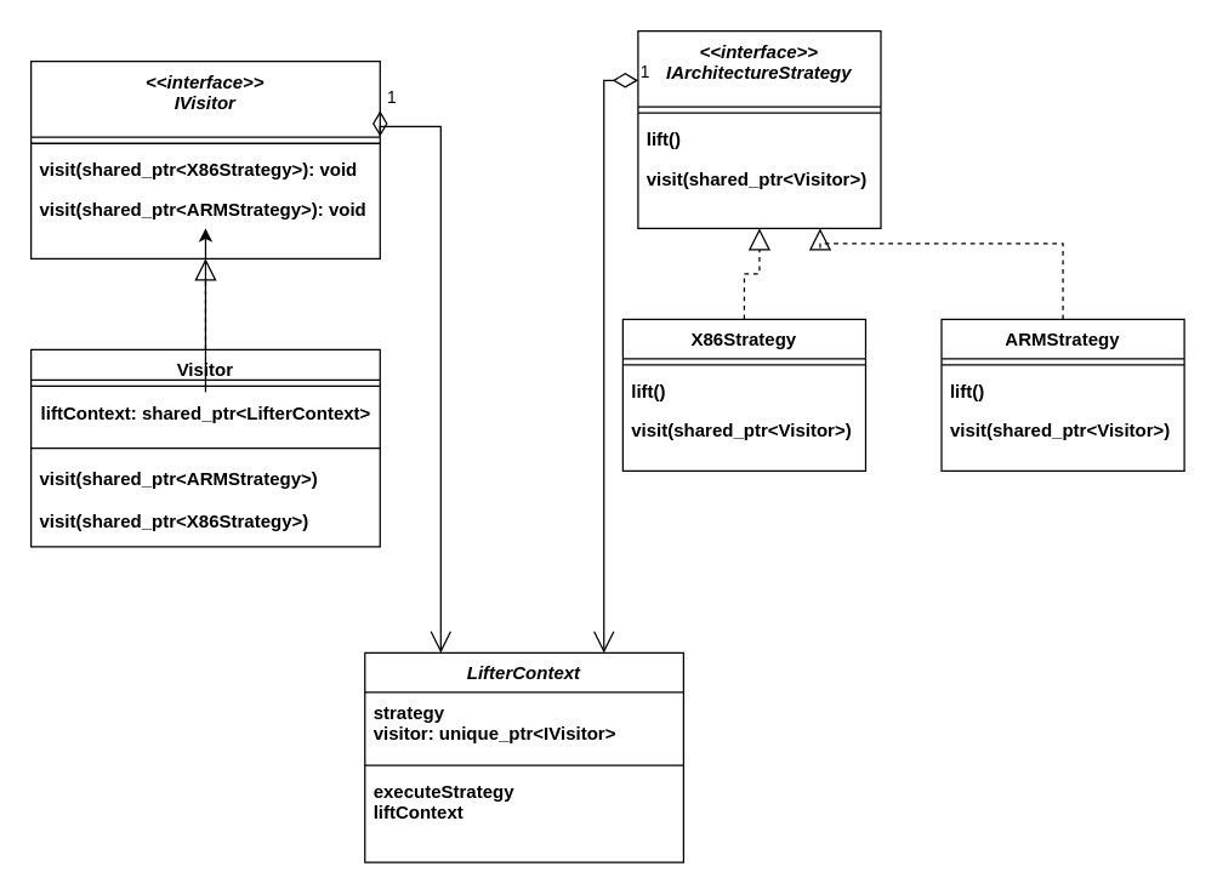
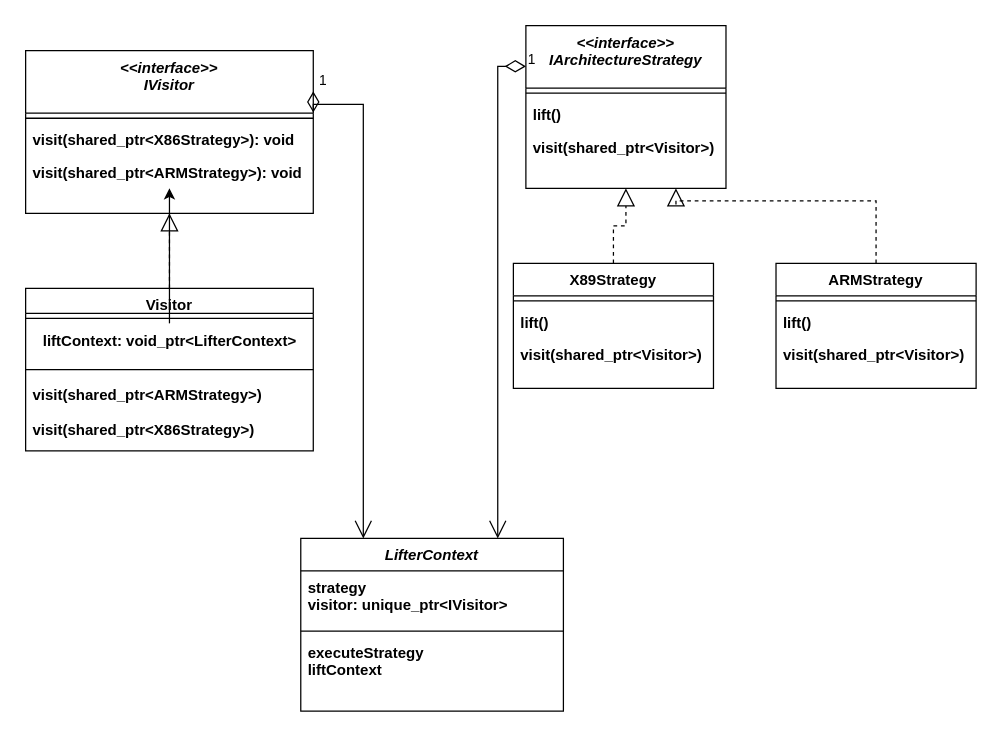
  <mxCell id="0" />
  <mxCell id="1" parent="0" />
  <mxCell id="2" value="LifterContext" style="swimlane;fontStyle=3;align=center;verticalAlign=top;childLayout=stackLayout;horizontal=1;startSize=26;horizontalStack=0;resizeParent=1;resizeLast=0;collapsible=1;marginBottom=0;rounded=0;shadow=0;strokeWidth=1;" parent="1" vertex="1"><mxGeometry x="240" y="430" width="210" height="138" as="geometry"><mxRectangle x="230" y="140" width="160" height="26" as="alternateBounds" /></mxGeometry></mxCell>
  <mxCell id="3" value="strategy&#10;visitor: unique_ptr&lt;IVisitor&gt;" style="text;align=left;verticalAlign=top;spacingLeft=4;spacingRight=4;overflow=hidden;rotatable=0;points=[[0,0.5],[1,0.5]];portConstraint=eastwest;fontStyle=1" parent="2" vertex="1"><mxGeometry y="26" width="210" height="44" as="geometry" /></mxCell>
  <mxCell id="4" value="" style="line;html=1;strokeWidth=1;align=left;verticalAlign=middle;spacingTop=-1;spacingLeft=3;spacingRight=3;rotatable=0;labelPosition=right;points=[];portConstraint=eastwest;" parent="2" vertex="1"><mxGeometry y="70" width="210" height="8" as="geometry" /></mxCell>
  <mxCell id="5" value="executeStrategy&#10;liftContext" style="text;align=left;verticalAlign=top;spacingLeft=4;spacingRight=4;overflow=hidden;rotatable=0;points=[[0,0.5],[1,0.5]];portConstraint=eastwest;fontStyle=1" parent="2" vertex="1"><mxGeometry y="78" width="210" height="52" as="geometry" /></mxCell>
  <mxCell id="6" value="&lt;&lt;interface&gt;&gt;&#10;IArchitectureStrategy" style="swimlane;fontStyle=3;align=center;verticalAlign=top;childLayout=stackLayout;horizontal=1;startSize=50;horizontalStack=0;resizeParent=1;resizeLast=0;collapsible=1;marginBottom=0;rounded=0;shadow=0;strokeWidth=1;" parent="1" vertex="1"><mxGeometry x="420" y="20" width="160" height="130" as="geometry"><mxRectangle x="550" y="140" width="160" height="26" as="alternateBounds" /></mxGeometry></mxCell>
  <mxCell id="7" value="" style="line;html=1;strokeWidth=1;align=left;verticalAlign=middle;spacingTop=-1;spacingLeft=3;spacingRight=3;rotatable=0;labelPosition=right;points=[];portConstraint=eastwest;" parent="6" vertex="1"><mxGeometry y="50" width="160" height="8" as="geometry" /></mxCell>
  <mxCell id="8" value="lift()" style="text;align=left;verticalAlign=top;spacingLeft=4;spacingRight=4;overflow=hidden;rotatable=0;points=[[0,0.5],[1,0.5]];portConstraint=eastwest;fontStyle=1" parent="6" vertex="1"><mxGeometry y="58" width="160" height="26" as="geometry" /></mxCell>
  <mxCell id="9" value="visit(shared_ptr&lt;Visitor&gt;)" style="text;align=left;verticalAlign=top;spacingLeft=4;spacingRight=4;overflow=hidden;rotatable=0;points=[[0,0.5],[1,0.5]];portConstraint=eastwest;fontStyle=1" parent="6" vertex="1"><mxGeometry y="84" width="160" height="26" as="geometry" /></mxCell>
- <mxCell id="10" value="X86Strategy" style="swimlane;fontStyle=1;align=center;verticalAlign=top;childLayout=stackLayout;horizontal=1;startSize=26;horizontalStack=0;resizeParent=1;resizeLast=0;collapsible=1;marginBottom=0;rounded=0;shadow=0;strokeWidth=1;" vertex="1" parent="1"><mxGeometry x="410" y="210" width="160" height="100" as="geometry"><mxRectangle x="340" y="380" width="170" height="26" as="alternateBounds" /></mxGeometry></mxCell>
+ <mxCell id="10" value="X89Strategy" style="swimlane;fontStyle=1;align=center;verticalAlign=top;childLayout=stackLayout;horizontal=1;startSize=26;horizontalStack=0;resizeParent=1;resizeLast=0;collapsible=1;marginBottom=0;rounded=0;shadow=0;strokeWidth=1;" vertex="1" parent="1"><mxGeometry x="410" y="210" width="160" height="100" as="geometry"><mxRectangle x="340" y="380" width="170" height="26" as="alternateBounds" /></mxGeometry></mxCell>
  <mxCell id="11" value="" style="line;html=1;strokeWidth=1;align=left;verticalAlign=middle;spacingTop=-1;spacingLeft=3;spacingRight=3;rotatable=0;labelPosition=right;points=[];portConstraint=eastwest;" vertex="1" parent="10"><mxGeometry y="26" width="160" height="8" as="geometry" /></mxCell>
  <mxCell id="12" value="lift()" style="text;align=left;verticalAlign=top;spacingLeft=4;spacingRight=4;overflow=hidden;rotatable=0;points=[[0,0.5],[1,0.5]];portConstraint=eastwest;fontStyle=1" vertex="1" parent="10"><mxGeometry y="34" width="160" height="26" as="geometry" /></mxCell>
  <mxCell id="13" value="visit(shared_ptr&lt;Visitor&gt;)" style="text;align=left;verticalAlign=top;spacingLeft=4;spacingRight=4;overflow=hidden;rotatable=0;points=[[0,0.5],[1,0.5]];portConstraint=eastwest;fontStyle=1" vertex="1" parent="10"><mxGeometry y="60" width="160" height="26" as="geometry" /></mxCell>
  <mxCell id="14" value="ARMStrategy" style="swimlane;fontStyle=1;align=center;verticalAlign=top;childLayout=stackLayout;horizontal=1;startSize=26;horizontalStack=0;resizeParent=1;resizeLast=0;collapsible=1;marginBottom=0;rounded=0;shadow=0;strokeWidth=1;" vertex="1" parent="1"><mxGeometry x="620" y="210" width="160" height="100" as="geometry"><mxRectangle x="340" y="380" width="170" height="26" as="alternateBounds" /></mxGeometry></mxCell>
  <mxCell id="15" value="" style="line;html=1;strokeWidth=1;align=left;verticalAlign=middle;spacingTop=-1;spacingLeft=3;spacingRight=3;rotatable=0;labelPosition=right;points=[];portConstraint=eastwest;" vertex="1" parent="14"><mxGeometry y="26" width="160" height="8" as="geometry" /></mxCell>
  <mxCell id="16" value="lift()" style="text;align=left;verticalAlign=top;spacingLeft=4;spacingRight=4;overflow=hidden;rotatable=0;points=[[0,0.5],[1,0.5]];portConstraint=eastwest;fontStyle=1" vertex="1" parent="14"><mxGeometry y="34" width="160" height="26" as="geometry" /></mxCell>
  <mxCell id="17" value="visit(shared_ptr&lt;Visitor&gt;)" style="text;align=left;verticalAlign=top;spacingLeft=4;spacingRight=4;overflow=hidden;rotatable=0;points=[[0,0.5],[1,0.5]];portConstraint=eastwest;fontStyle=1" vertex="1" parent="14"><mxGeometry y="60" width="160" height="26" as="geometry" /></mxCell>
  <mxCell id="18" value="" style="endArrow=block;dashed=1;endFill=0;endSize=12;html=1;entryX=0.5;entryY=1;entryDx=0;entryDy=0;exitX=0.5;exitY=0;exitDx=0;exitDy=0;rounded=0;edgeStyle=elbowEdgeStyle;elbow=vertical;" edge="1" parent="1" source="10" target="6"><mxGeometry width="160" relative="1" as="geometry"><mxPoint x="660" y="400" as="sourcePoint" /><mxPoint x="820" y="400" as="targetPoint" /></mxGeometry></mxCell>
  <mxCell id="19" value="" style="endArrow=block;dashed=1;endFill=0;endSize=12;html=1;exitX=0.5;exitY=0;exitDx=0;exitDy=0;rounded=0;edgeStyle=elbowEdgeStyle;elbow=vertical;entryX=0.75;entryY=1;entryDx=0;entryDy=0;" edge="1" parent="1" source="14" target="6"><mxGeometry width="160" relative="1" as="geometry"><mxPoint x="650" y="230" as="sourcePoint" /><mxPoint x="560" y="120" as="targetPoint" /><Array as="points"><mxPoint x="520" y="160" /><mxPoint x="590" y="140" /><mxPoint x="600" y="120" /><mxPoint x="600" y="120" /></Array></mxGeometry></mxCell>
  <mxCell id="20" value="&lt;&lt;interface&gt;&gt;&#10;IVisitor" style="swimlane;fontStyle=3;align=center;verticalAlign=top;childLayout=stackLayout;horizontal=1;startSize=50;horizontalStack=0;resizeParent=1;resizeLast=0;collapsible=1;marginBottom=0;rounded=0;shadow=0;strokeWidth=1;" vertex="1" parent="1"><mxGeometry x="20" y="40" width="230" height="130" as="geometry"><mxRectangle x="550" y="140" width="160" height="26" as="alternateBounds" /></mxGeometry></mxCell>
  <mxCell id="21" value="" style="line;html=1;strokeWidth=1;align=left;verticalAlign=middle;spacingTop=-1;spacingLeft=3;spacingRight=3;rotatable=0;labelPosition=right;points=[];portConstraint=eastwest;" vertex="1" parent="20"><mxGeometry y="50" width="230" height="8" as="geometry" /></mxCell>
  <mxCell id="22" value="visit(shared_ptr&lt;X86Strategy&gt;): void" style="text;align=left;verticalAlign=top;spacingLeft=4;spacingRight=4;overflow=hidden;rotatable=0;points=[[0,0.5],[1,0.5]];portConstraint=eastwest;fontStyle=1" vertex="1" parent="20"><mxGeometry y="58" width="230" height="26" as="geometry" /></mxCell>
  <mxCell id="23" value="visit(shared_ptr&lt;ARMStrategy&gt;): void" style="text;align=left;verticalAlign=top;spacingLeft=4;spacingRight=4;overflow=hidden;rotatable=0;points=[[0,0.5],[1,0.5]];portConstraint=eastwest;fontStyle=1" vertex="1" parent="20"><mxGeometry y="84" width="230" height="26" as="geometry" /></mxCell>
  <mxCell id="24" value="Visitor" style="swimlane;fontStyle=1;align=center;verticalAlign=top;childLayout=stackLayout;horizontal=1;startSize=20;horizontalStack=0;resizeParent=1;resizeLast=0;collapsible=1;marginBottom=0;rounded=0;shadow=0;strokeWidth=1;" vertex="1" parent="1"><mxGeometry x="20" y="230" width="230" height="130" as="geometry"><mxRectangle x="340" y="380" width="170" height="26" as="alternateBounds" /></mxGeometry></mxCell>
  <mxCell id="25" value="" style="line;html=1;strokeWidth=1;align=left;verticalAlign=middle;spacingTop=-1;spacingLeft=3;spacingRight=3;rotatable=0;labelPosition=right;points=[];portConstraint=eastwest;" vertex="1" parent="24"><mxGeometry y="20" width="230" height="8" as="geometry" /></mxCell>
- <mxCell id="26" value="&lt;b&gt;liftContext: shared_ptr&amp;lt;LifterContext&amp;gt;&lt;/b&gt;" style="text;html=1;align=center;verticalAlign=middle;resizable=0;points=[];autosize=1;strokeColor=none;fillColor=none;" vertex="1" parent="24"><mxGeometry y="28" width="230" height="30" as="geometry" /></mxCell>
+ <mxCell id="26" value="&lt;b&gt;liftContext: void_ptr&amp;lt;LifterContext&amp;gt;&lt;/b&gt;" style="text;html=1;align=center;verticalAlign=middle;resizable=0;points=[];autosize=1;strokeColor=none;fillColor=none;" vertex="1" parent="24"><mxGeometry y="28" width="230" height="30" as="geometry" /></mxCell>
  <mxCell id="27" value="" style="line;html=1;strokeWidth=1;align=left;verticalAlign=middle;spacingTop=-1;spacingLeft=3;spacingRight=3;rotatable=0;labelPosition=right;points=[];portConstraint=eastwest;" vertex="1" parent="24"><mxGeometry y="58" width="230" height="14" as="geometry" /></mxCell>
  <mxCell id="28" value="visit(shared_ptr&lt;ARMStrategy&gt;)" style="text;align=left;verticalAlign=top;spacingLeft=4;spacingRight=4;overflow=hidden;rotatable=0;points=[[0,0.5],[1,0.5]];portConstraint=eastwest;fontStyle=1" vertex="1" parent="24"><mxGeometry y="72" width="230" height="28" as="geometry" /></mxCell>
  <mxCell id="29" value="visit(shared_ptr&lt;X86Strategy&gt;)&#10;" style="text;align=left;verticalAlign=top;spacingLeft=4;spacingRight=4;overflow=hidden;rotatable=0;points=[[0,0.5],[1,0.5]];portConstraint=eastwest;fontStyle=1" vertex="1" parent="24"><mxGeometry y="100" width="230" height="26" as="geometry" /></mxCell>
  <mxCell id="30" value="" style="endArrow=block;dashed=1;endFill=0;endSize=12;html=1;entryX=0.5;entryY=1;entryDx=0;entryDy=0;exitX=0.5;exitY=0;exitDx=0;exitDy=0;rounded=0;edgeStyle=elbowEdgeStyle;elbow=vertical;" edge="1" parent="1" source="24" target="20"><mxGeometry width="160" relative="1" as="geometry"><mxPoint x="10" y="390" as="sourcePoint" /><mxPoint x="170" y="390" as="targetPoint" /></mxGeometry></mxCell>
  <mxCell id="31" value="1" style="endArrow=open;html=1;endSize=12;startArrow=diamondThin;startSize=14;startFill=0;edgeStyle=orthogonalEdgeStyle;align=left;verticalAlign=bottom;rounded=0;elbow=vertical;exitX=1;exitY=0.25;exitDx=0;exitDy=0;" edge="1" parent="1" source="20"><mxGeometry x="-1" y="3" relative="1" as="geometry"><mxPoint x="90" y="110" as="sourcePoint" /><mxPoint x="290" y="430" as="targetPoint" /><Array as="points"><mxPoint x="290" y="83" /><mxPoint x="290" y="430" /></Array></mxGeometry></mxCell>
  <mxCell id="32" value="1" style="endArrow=open;html=1;endSize=12;startArrow=diamondThin;startSize=14;startFill=0;edgeStyle=orthogonalEdgeStyle;align=left;verticalAlign=bottom;rounded=0;elbow=vertical;entryX=0.75;entryY=0;entryDx=0;entryDy=0;exitX=0;exitY=0.25;exitDx=0;exitDy=0;" edge="1" parent="1" source="6" target="2"><mxGeometry x="-1" y="3" relative="1" as="geometry"><mxPoint x="520" y="70" as="sourcePoint" /><mxPoint x="680" y="70" as="targetPoint" /></mxGeometry></mxCell>
  <mxCell id="33" value="" style="edgeStyle=elbowEdgeStyle;rounded=0;orthogonalLoop=1;jettySize=auto;elbow=vertical;html=1;" edge="1" parent="1" source="26" target="23"><mxGeometry relative="1" as="geometry" /></mxCell>
